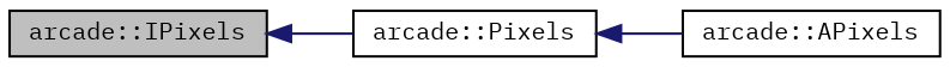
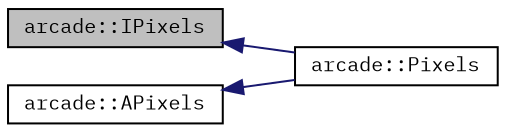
  digraph {
    fontname="IBM Plex Mono"
    rankdir=LR
    node [color=black fillcolor=white fontname="IBM Plex Mono" fontsize=10 shape=record style=filled]
    edge [color=midnightblue dir=back fontname="IBM Plex Mono" fontsize=10 labelfontname=Helvetica labelfontsize=10 style=solid]
    n1 [fillcolor=grey75 fontcolor=black height=0.2 label="arcade::IPixels" width=0.4]
    n2 [height=0.2 label="arcade::Pixels" width=0.4]
    n3 [height=0.2 label="arcade::APixels" width=0.4]
    n1 -> n2
-   n2 -> n3
+   n3 -> n2
  }
